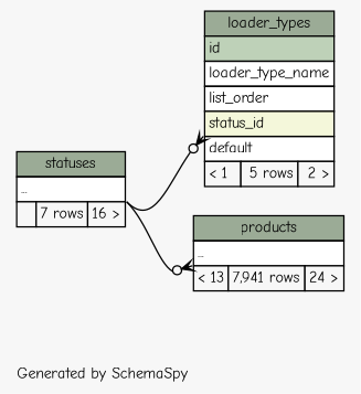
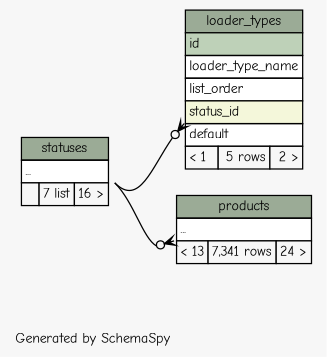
  digraph {
    bgcolor="#f7f7f7"
    fontname="Comic Neue"
    fontsize=11
    label="\nGenerated by SchemaSpy"
    labeljust=l
    nodesep=0.18
    rankdir=RL
    ranksep=0.46
    node [fontname="Comic Neue" fontsize=11 shape=plaintext]
    edge [arrowhead=none arrowsize=0.8 arrowtail=crowodot dir=back fontname="Comic Neue" headport="elipses:se"]
    n1 [label=<     <TABLE BORDER="0" CELLBORDER="1" CELLSPACING="0" BGCOLOR="#ffffff">       <TR><TD COLSPAN="3" BGCOLOR="#9bab96" ALIGN="CENTER">loader_types</TD></TR>       <TR><TD PORT="id" COLSPAN="3" BGCOLOR="#bed1b8" ALIGN="LEFT">id</TD></TR>       <TR><TD PORT="loader_type_name" COLSPAN="3" ALIGN="LEFT">loader_type_name</TD></TR>       <TR><TD PORT="list_order" COLSPAN="3" ALIGN="LEFT">list_order</TD></TR>       <TR><TD PORT="status_id" COLSPAN="3" BGCOLOR="#f4f7da" ALIGN="LEFT">status_id</TD></TR>       <TR><TD PORT="default" COLSPAN="3" ALIGN="LEFT">default</TD></TR>       <TR><TD ALIGN="LEFT" BGCOLOR="#f7f7f7">&lt; 1</TD><TD ALIGN="RIGHT" BGCOLOR="#f7f7f7">5 rows</TD><TD ALIGN="RIGHT" BGCOLOR="#f7f7f7">2 &gt;</TD></TR>     </TABLE>>]
-   n2 [label=<     <TABLE BORDER="0" CELLBORDER="1" CELLSPACING="0" BGCOLOR="#ffffff">       <TR><TD COLSPAN="3" BGCOLOR="#9bab96" ALIGN="CENTER">statuses</TD></TR>       <TR><TD PORT="elipses" COLSPAN="3" ALIGN="LEFT">...</TD></TR>       <TR><TD ALIGN="LEFT" BGCOLOR="#f7f7f7">  </TD><TD ALIGN="RIGHT" BGCOLOR="#f7f7f7">7 rows</TD><TD ALIGN="RIGHT" BGCOLOR="#f7f7f7">16 &gt;</TD></TR>     </TABLE>>]
-   n3 [label=<     <TABLE BORDER="0" CELLBORDER="1" CELLSPACING="0" BGCOLOR="#ffffff">       <TR><TD COLSPAN="3" BGCOLOR="#9bab96" ALIGN="CENTER">products</TD></TR>       <TR><TD PORT="elipses" COLSPAN="3" ALIGN="LEFT">...</TD></TR>       <TR><TD ALIGN="LEFT" BGCOLOR="#f7f7f7">&lt; 13</TD><TD ALIGN="RIGHT" BGCOLOR="#f7f7f7">7,941 rows</TD><TD ALIGN="RIGHT" BGCOLOR="#f7f7f7">24 &gt;</TD></TR>     </TABLE>>]
+   n2 [label=<     <TABLE BORDER="0" CELLBORDER="1" CELLSPACING="0" BGCOLOR="#ffffff">       <TR><TD COLSPAN="3" BGCOLOR="#9bab96" ALIGN="CENTER">statuses</TD></TR>       <TR><TD PORT="elipses" COLSPAN="3" ALIGN="LEFT">...</TD></TR>       <TR><TD ALIGN="LEFT" BGCOLOR="#f7f7f7">  </TD><TD ALIGN="RIGHT" BGCOLOR="#f7f7f7">7 list</TD><TD ALIGN="RIGHT" BGCOLOR="#f7f7f7">16 &gt;</TD></TR>     </TABLE>>]
+   n3 [label=<     <TABLE BORDER="0" CELLBORDER="1" CELLSPACING="0" BGCOLOR="#ffffff">       <TR><TD COLSPAN="3" BGCOLOR="#9bab96" ALIGN="CENTER">products</TD></TR>       <TR><TD PORT="elipses" COLSPAN="3" ALIGN="LEFT">...</TD></TR>       <TR><TD ALIGN="LEFT" BGCOLOR="#f7f7f7">&lt; 13</TD><TD ALIGN="RIGHT" BGCOLOR="#f7f7f7">7,341 rows</TD><TD ALIGN="RIGHT" BGCOLOR="#f7f7f7">24 &gt;</TD></TR>     </TABLE>>]
    n1 -> n2 [tailport="status_id:sw"]
    n3 -> n2 [tailport="elipses:sw"]
  }
